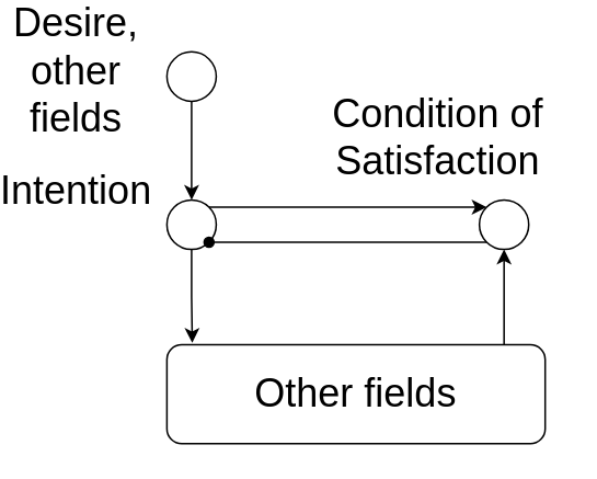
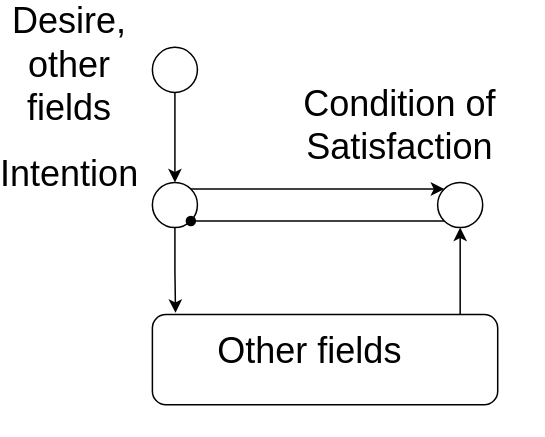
  <mxCell id="0" />
  <mxCell id="1" parent="0" />
  <mxCell id="2" value="&lt;font style=&quot;font-size: 24px&quot;&gt;Intention&lt;br&gt;&lt;/font&gt;" style="text;html=1;strokeColor=none;fillColor=none;align=center;verticalAlign=middle;whiteSpace=wrap;rounded=0;" vertex="1" parent="1"><mxGeometry x="20" y="93" width="30" height="24" as="geometry" /></mxCell>
  <mxCell id="3" style="edgeStyle=orthogonalEdgeStyle;rounded=0;orthogonalLoop=1;jettySize=auto;html=1;exitX=0.5;exitY=1;exitDx=0;exitDy=0;entryX=0.067;entryY=-0.019;entryDx=0;entryDy=0;entryPerimeter=0;" edge="1" parent="1" source="5" target="12"><mxGeometry relative="1" as="geometry" /></mxCell>
  <mxCell id="4" style="edgeStyle=orthogonalEdgeStyle;rounded=0;orthogonalLoop=1;jettySize=auto;html=1;exitX=1;exitY=0;exitDx=0;exitDy=0;entryX=0;entryY=0;entryDx=0;entryDy=0;" edge="1" parent="1" source="5" target="8"><mxGeometry relative="1" as="geometry" /></mxCell>
  <mxCell id="5" value="" style="ellipse;whiteSpace=wrap;html=1;aspect=fixed;fillColor=none;" vertex="1" parent="1"><mxGeometry x="90" y="110" width="30" height="30" as="geometry" /></mxCell>
  <mxCell id="6" value="&lt;font style=&quot;font-size: 24px&quot;&gt;Condition of Satisfaction&lt;br&gt;&lt;/font&gt;" style="text;html=1;strokeColor=none;fillColor=none;align=center;verticalAlign=middle;whiteSpace=wrap;rounded=0;" vertex="1" parent="1"><mxGeometry x="180" y="60" width="150" height="24" as="geometry" /></mxCell>
  <mxCell id="7" style="edgeStyle=orthogonalEdgeStyle;rounded=0;orthogonalLoop=1;jettySize=auto;html=1;exitX=0;exitY=1;exitDx=0;exitDy=0;entryX=1;entryY=1;entryDx=0;entryDy=0;endArrow=oval;endFill=1;" edge="1" parent="1" source="8" target="5"><mxGeometry relative="1" as="geometry" /></mxCell>
  <mxCell id="8" value="" style="ellipse;whiteSpace=wrap;html=1;aspect=fixed;fillColor=none;" vertex="1" parent="1"><mxGeometry x="280" y="110" width="30" height="30" as="geometry" /></mxCell>
  <mxCell id="9" style="edgeStyle=orthogonalEdgeStyle;rounded=0;orthogonalLoop=1;jettySize=auto;html=1;exitX=0.5;exitY=1;exitDx=0;exitDy=0;entryX=0.5;entryY=0;entryDx=0;entryDy=0;" edge="1" parent="1" source="10" target="5"><mxGeometry relative="1" as="geometry" /></mxCell>
  <mxCell id="10" value="" style="ellipse;whiteSpace=wrap;html=1;aspect=fixed;fillColor=none;" vertex="1" parent="1"><mxGeometry x="90" y="20" width="30" height="30" as="geometry" /></mxCell>
  <mxCell id="11" value="&lt;font style=&quot;font-size: 24px&quot;&gt;Desire, other fields&lt;br&gt;&lt;/font&gt;" style="text;html=1;strokeColor=none;fillColor=none;align=center;verticalAlign=middle;whiteSpace=wrap;rounded=0;" vertex="1" parent="1"><mxGeometry x="20" y="20" width="30" height="24" as="geometry" /></mxCell>
  <mxCell id="12" value="" style="rounded=1;whiteSpace=wrap;html=1;fillColor=none;" vertex="1" parent="1"><mxGeometry x="90" y="198" width="230" height="60" as="geometry" /></mxCell>
- <mxCell id="13" value="&lt;font style=&quot;font-size: 24px&quot;&gt;Other fields&lt;br&gt;&lt;/font&gt;" style="text;html=1;strokeColor=none;fillColor=none;align=center;verticalAlign=middle;whiteSpace=wrap;rounded=0;" vertex="1" parent="1"><mxGeometry x="140" y="216" width="130" height="24" as="geometry" /></mxCell>
+ <mxCell id="13" value="&lt;font style=&quot;font-size: 24px&quot;&gt;Other fields&lt;br&gt;&lt;/font&gt;" style="text;html=1;strokeColor=none;fillColor=none;align=center;verticalAlign=middle;whiteSpace=wrap;rounded=0;" vertex="1" parent="1"><mxGeometry x="130" y="211" width="130" height="24" as="geometry" /></mxCell>
  <mxCell id="14" value="" style="endArrow=classic;html=1;entryX=0.5;entryY=1;entryDx=0;entryDy=0;" edge="1" parent="1" target="8"><mxGeometry width="50" height="50" relative="1" as="geometry"><mxPoint x="295" y="198" as="sourcePoint" /><mxPoint x="440" y="178" as="targetPoint" /></mxGeometry></mxCell>
